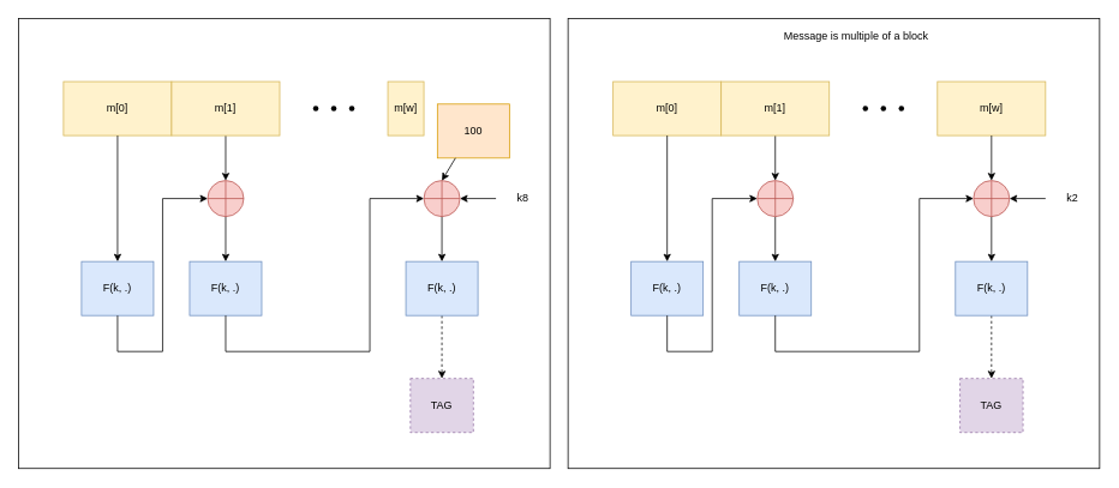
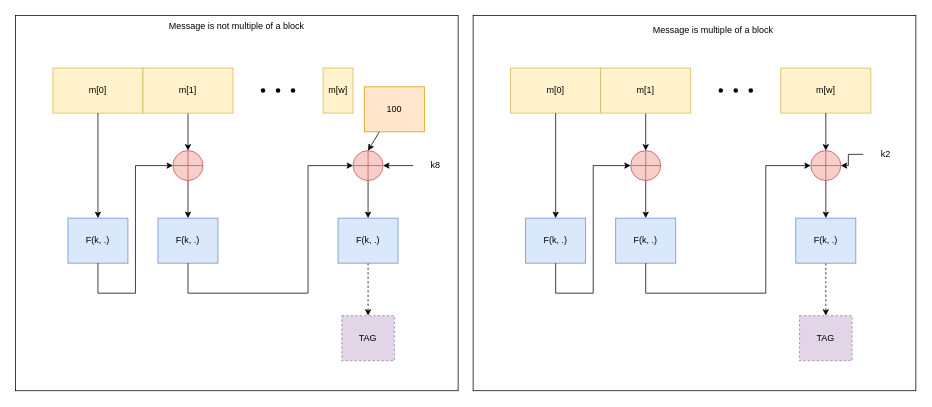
  <mxCell id="0" />
  <mxCell id="1" parent="0" />
  <mxCell id="2" value="" style="rounded=0;whiteSpace=wrap;html=1;" vertex="1" parent="1"><mxGeometry x="20" y="20" width="590" height="500" as="geometry" /></mxCell>
  <mxCell id="3" value="m[0]" style="rounded=0;whiteSpace=wrap;html=1;fillColor=#fff2cc;strokeColor=#d6b656;" vertex="1" parent="1"><mxGeometry x="70" y="90" width="120" height="60" as="geometry" /></mxCell>
  <mxCell id="4" value="" style="edgeStyle=orthogonalEdgeStyle;rounded=0;orthogonalLoop=1;jettySize=auto;html=1;" edge="1" parent="1" source="5" target="14"><mxGeometry relative="1" as="geometry" /></mxCell>
  <mxCell id="5" value="m[1]" style="rounded=0;whiteSpace=wrap;html=1;fillColor=#fff2cc;strokeColor=#d6b656;" vertex="1" parent="1"><mxGeometry x="190" y="90" width="120" height="60" as="geometry" /></mxCell>
  <mxCell id="6" value="m[w]" style="rounded=0;whiteSpace=wrap;html=1;fillColor=#fff2cc;strokeColor=#d6b656;" vertex="1" parent="1"><mxGeometry x="430" y="90" width="40" height="60" as="geometry" /></mxCell>
  <mxCell id="7" value="100" style="rounded=0;whiteSpace=wrap;html=1;fillColor=#ffe6cc;strokeColor=#d79b00;" vertex="1" parent="1"><mxGeometry x="485" y="115" width="80" height="60" as="geometry" /></mxCell>
  <mxCell id="8" value="F(k, .)" style="rounded=0;whiteSpace=wrap;html=1;fillColor=#dae8fc;strokeColor=#6c8ebf;" vertex="1" parent="1"><mxGeometry x="90" y="290" width="80" height="60" as="geometry" /></mxCell>
  <mxCell id="9" value="" style="endArrow=classic;html=1;rounded=0;exitX=0.5;exitY=1;exitDx=0;exitDy=0;entryX=0.5;entryY=0;entryDx=0;entryDy=0;" edge="1" parent="1" source="3" target="8"><mxGeometry width="50" height="50" relative="1" as="geometry"><mxPoint x="510" y="250" as="sourcePoint" /><mxPoint x="560" y="200" as="targetPoint" /></mxGeometry></mxCell>
  <mxCell id="10" value="F(k, .)" style="rounded=0;whiteSpace=wrap;html=1;fillColor=#dae8fc;strokeColor=#6c8ebf;" vertex="1" parent="1"><mxGeometry x="210" y="290" width="80" height="60" as="geometry" /></mxCell>
  <mxCell id="11" value="" style="edgeStyle=orthogonalEdgeStyle;rounded=0;orthogonalLoop=1;jettySize=auto;html=1;dashed=1;" edge="1" parent="1" source="12" target="25"><mxGeometry relative="1" as="geometry" /></mxCell>
  <mxCell id="12" value="F(k, .)" style="rounded=0;whiteSpace=wrap;html=1;fillColor=#dae8fc;strokeColor=#6c8ebf;" vertex="1" parent="1"><mxGeometry x="450" y="290" width="80" height="60" as="geometry" /></mxCell>
  <mxCell id="13" value="" style="edgeStyle=orthogonalEdgeStyle;rounded=0;orthogonalLoop=1;jettySize=auto;html=1;" edge="1" parent="1" source="14" target="10"><mxGeometry relative="1" as="geometry" /></mxCell>
  <mxCell id="14" value="" style="shape=orEllipse;perimeter=ellipsePerimeter;whiteSpace=wrap;html=1;backgroundOutline=1;fillColor=#f8cecc;strokeColor=#b85450;" vertex="1" parent="1"><mxGeometry x="230" y="200" width="40" height="40" as="geometry" /></mxCell>
  <mxCell id="15" value="" style="edgeStyle=orthogonalEdgeStyle;rounded=0;orthogonalLoop=1;jettySize=auto;html=1;" edge="1" parent="1" source="16" target="12"><mxGeometry relative="1" as="geometry" /></mxCell>
  <mxCell id="16" value="" style="shape=orEllipse;perimeter=ellipsePerimeter;whiteSpace=wrap;html=1;backgroundOutline=1;fillColor=#f8cecc;strokeColor=#b85450;" vertex="1" parent="1"><mxGeometry x="470" y="200" width="40" height="40" as="geometry" /></mxCell>
  <mxCell id="17" value="" style="endArrow=classic;html=1;rounded=0;entryX=0.5;entryY=0;entryDx=0;entryDy=0;exitX=0.25;exitY=1;exitDx=0;exitDy=0;" edge="1" parent="1" source="7" target="16"><mxGeometry width="50" height="50" relative="1" as="geometry"><mxPoint x="510" y="250" as="sourcePoint" /><mxPoint x="560" y="200" as="targetPoint" /></mxGeometry></mxCell>
  <mxCell id="18" value="" style="edgeStyle=orthogonalEdgeStyle;rounded=0;orthogonalLoop=1;jettySize=auto;html=1;" edge="1" parent="1" source="19" target="16"><mxGeometry relative="1" as="geometry" /></mxCell>
  <mxCell id="19" value="k8" style="text;html=1;align=center;verticalAlign=middle;whiteSpace=wrap;rounded=0;" vertex="1" parent="1"><mxGeometry x="550" y="205" width="60" height="30" as="geometry" /></mxCell>
  <mxCell id="20" value="" style="endArrow=classic;html=1;rounded=0;exitX=0.5;exitY=1;exitDx=0;exitDy=0;entryX=0;entryY=0.5;entryDx=0;entryDy=0;" edge="1" parent="1" source="8" target="14"><mxGeometry width="50" height="50" relative="1" as="geometry"><mxPoint x="510" y="250" as="sourcePoint" /><mxPoint x="560" y="200" as="targetPoint" /><Array as="points"><mxPoint x="130" y="390" /><mxPoint x="180" y="390" /><mxPoint x="180" y="220" /></Array></mxGeometry></mxCell>
  <mxCell id="21" value="" style="endArrow=classic;html=1;rounded=0;exitX=0.5;exitY=1;exitDx=0;exitDy=0;entryX=0;entryY=0.5;entryDx=0;entryDy=0;" edge="1" parent="1" source="10" target="16"><mxGeometry width="50" height="50" relative="1" as="geometry"><mxPoint x="510" y="250" as="sourcePoint" /><mxPoint x="560" y="200" as="targetPoint" /><Array as="points"><mxPoint x="250" y="390" /><mxPoint x="410" y="390" /><mxPoint x="410" y="220" /></Array></mxGeometry></mxCell>
  <mxCell id="22" value="" style="shape=waypoint;sketch=0;fillStyle=solid;size=6;pointerEvents=1;points=[];fillColor=none;resizable=0;rotatable=0;perimeter=centerPerimeter;snapToPoint=1;" vertex="1" parent="1"><mxGeometry x="340" y="110" width="20" height="20" as="geometry" /></mxCell>
  <mxCell id="23" value="" style="shape=waypoint;sketch=0;fillStyle=solid;size=6;pointerEvents=1;points=[];fillColor=none;resizable=0;rotatable=0;perimeter=centerPerimeter;snapToPoint=1;" vertex="1" parent="1"><mxGeometry x="360" y="110" width="20" height="20" as="geometry" /></mxCell>
  <mxCell id="24" value="" style="shape=waypoint;sketch=0;fillStyle=solid;size=6;pointerEvents=1;points=[];fillColor=none;resizable=0;rotatable=0;perimeter=centerPerimeter;snapToPoint=1;" vertex="1" parent="1"><mxGeometry x="380" y="110" width="20" height="20" as="geometry" /></mxCell>
  <mxCell id="25" value="TAG" style="rounded=0;whiteSpace=wrap;html=1;dashed=1;fillColor=#e1d5e7;strokeColor=#9673a6;" vertex="1" parent="1"><mxGeometry x="455" y="420" width="70" height="60" as="geometry" /></mxCell>
+ <mxCell id="26" value="Message is not multiple of a block" style="text;html=1;align=center;verticalAlign=middle;whiteSpace=wrap;rounded=0;" vertex="1" parent="1"><mxGeometry x="206.25" y="20" width="217.5" height="30" as="geometry" /></mxCell>
  <mxCell id="27" value="" style="rounded=0;whiteSpace=wrap;html=1;" vertex="1" parent="1"><mxGeometry x="630" y="20" width="590" height="500" as="geometry" /></mxCell>
  <mxCell id="28" value="m[0]" style="rounded=0;whiteSpace=wrap;html=1;fillColor=#fff2cc;strokeColor=#d6b656;" vertex="1" parent="1"><mxGeometry x="680" y="90" width="120" height="60" as="geometry" /></mxCell>
  <mxCell id="29" value="" style="edgeStyle=orthogonalEdgeStyle;rounded=0;orthogonalLoop=1;jettySize=auto;html=1;" edge="1" parent="1" source="30" target="38"><mxGeometry relative="1" as="geometry" /></mxCell>
  <mxCell id="30" value="m[1]" style="rounded=0;whiteSpace=wrap;html=1;fillColor=#fff2cc;strokeColor=#d6b656;" vertex="1" parent="1"><mxGeometry x="800" y="90" width="120" height="60" as="geometry" /></mxCell>
  <mxCell id="31" value="m[w]" style="rounded=0;whiteSpace=wrap;html=1;fillColor=#fff2cc;strokeColor=#d6b656;" vertex="1" parent="1"><mxGeometry x="1040" y="90" width="120" height="60" as="geometry" /></mxCell>
  <mxCell id="32" value="F(k, .)" style="rounded=0;whiteSpace=wrap;html=1;fillColor=#dae8fc;strokeColor=#6c8ebf;" vertex="1" parent="1"><mxGeometry x="700" y="290" width="80" height="60" as="geometry" /></mxCell>
  <mxCell id="33" value="" style="endArrow=classic;html=1;rounded=0;exitX=0.5;exitY=1;exitDx=0;exitDy=0;entryX=0.5;entryY=0;entryDx=0;entryDy=0;" edge="1" parent="1" source="28" target="32"><mxGeometry width="50" height="50" relative="1" as="geometry"><mxPoint x="1120" y="250" as="sourcePoint" /><mxPoint x="1170" y="200" as="targetPoint" /></mxGeometry></mxCell>
  <mxCell id="34" value="F(k, .)" style="rounded=0;whiteSpace=wrap;html=1;fillColor=#dae8fc;strokeColor=#6c8ebf;" vertex="1" parent="1"><mxGeometry x="820" y="290" width="80" height="60" as="geometry" /></mxCell>
  <mxCell id="35" value="" style="edgeStyle=orthogonalEdgeStyle;rounded=0;orthogonalLoop=1;jettySize=auto;html=1;dashed=1;" edge="1" parent="1" source="36" target="49"><mxGeometry relative="1" as="geometry" /></mxCell>
  <mxCell id="36" value="F(k, .)" style="rounded=0;whiteSpace=wrap;html=1;fillColor=#dae8fc;strokeColor=#6c8ebf;" vertex="1" parent="1"><mxGeometry x="1060" y="290" width="80" height="60" as="geometry" /></mxCell>
  <mxCell id="37" value="" style="edgeStyle=orthogonalEdgeStyle;rounded=0;orthogonalLoop=1;jettySize=auto;html=1;" edge="1" parent="1" source="38" target="34"><mxGeometry relative="1" as="geometry" /></mxCell>
  <mxCell id="38" value="" style="shape=orEllipse;perimeter=ellipsePerimeter;whiteSpace=wrap;html=1;backgroundOutline=1;fillColor=#f8cecc;strokeColor=#b85450;" vertex="1" parent="1"><mxGeometry x="840" y="200" width="40" height="40" as="geometry" /></mxCell>
  <mxCell id="39" value="" style="edgeStyle=orthogonalEdgeStyle;rounded=0;orthogonalLoop=1;jettySize=auto;html=1;" edge="1" parent="1" source="40" target="36"><mxGeometry relative="1" as="geometry" /></mxCell>
  <mxCell id="40" value="" style="shape=orEllipse;perimeter=ellipsePerimeter;whiteSpace=wrap;html=1;backgroundOutline=1;fillColor=#f8cecc;strokeColor=#b85450;" vertex="1" parent="1"><mxGeometry x="1080" y="200" width="40" height="40" as="geometry" /></mxCell>
  <mxCell id="41" value="" style="endArrow=classic;html=1;rounded=0;entryX=0.5;entryY=0;entryDx=0;entryDy=0;exitX=0.25;exitY=1;exitDx=0;exitDy=0;" edge="1" parent="1" target="40"><mxGeometry width="50" height="50" relative="1" as="geometry"><mxPoint x="1100" y="150" as="sourcePoint" /><mxPoint x="1170" y="200" as="targetPoint" /></mxGeometry></mxCell>
  <mxCell id="42" value="" style="edgeStyle=orthogonalEdgeStyle;rounded=0;orthogonalLoop=1;jettySize=auto;html=1;" edge="1" parent="1" source="43" target="40"><mxGeometry relative="1" as="geometry" /></mxCell>
- <mxCell id="43" value="k2" style="text;html=1;align=center;verticalAlign=middle;whiteSpace=wrap;rounded=0;" vertex="1" parent="1"><mxGeometry x="1160" y="205" width="60" height="30" as="geometry" /></mxCell>
+ <mxCell id="43" value="k2" style="text;html=1;align=center;verticalAlign=middle;whiteSpace=wrap;rounded=0;" vertex="1" parent="1"><mxGeometry x="1150" y="190" width="60" height="30" as="geometry" /></mxCell>
  <mxCell id="44" value="" style="endArrow=classic;html=1;rounded=0;exitX=0.5;exitY=1;exitDx=0;exitDy=0;entryX=0;entryY=0.5;entryDx=0;entryDy=0;" edge="1" parent="1" source="32" target="38"><mxGeometry width="50" height="50" relative="1" as="geometry"><mxPoint x="1120" y="250" as="sourcePoint" /><mxPoint x="1170" y="200" as="targetPoint" /><Array as="points"><mxPoint x="740" y="390" /><mxPoint x="790" y="390" /><mxPoint x="790" y="220" /></Array></mxGeometry></mxCell>
  <mxCell id="45" value="" style="endArrow=classic;html=1;rounded=0;exitX=0.5;exitY=1;exitDx=0;exitDy=0;entryX=0;entryY=0.5;entryDx=0;entryDy=0;" edge="1" parent="1" source="34" target="40"><mxGeometry width="50" height="50" relative="1" as="geometry"><mxPoint x="1120" y="250" as="sourcePoint" /><mxPoint x="1170" y="200" as="targetPoint" /><Array as="points"><mxPoint x="860" y="390" /><mxPoint x="1020" y="390" /><mxPoint x="1020" y="220" /></Array></mxGeometry></mxCell>
  <mxCell id="46" value="" style="shape=waypoint;sketch=0;fillStyle=solid;size=6;pointerEvents=1;points=[];fillColor=none;resizable=0;rotatable=0;perimeter=centerPerimeter;snapToPoint=1;" vertex="1" parent="1"><mxGeometry x="950" y="110" width="20" height="20" as="geometry" /></mxCell>
  <mxCell id="47" value="" style="shape=waypoint;sketch=0;fillStyle=solid;size=6;pointerEvents=1;points=[];fillColor=none;resizable=0;rotatable=0;perimeter=centerPerimeter;snapToPoint=1;" vertex="1" parent="1"><mxGeometry x="970" y="110" width="20" height="20" as="geometry" /></mxCell>
  <mxCell id="48" value="" style="shape=waypoint;sketch=0;fillStyle=solid;size=6;pointerEvents=1;points=[];fillColor=none;resizable=0;rotatable=0;perimeter=centerPerimeter;snapToPoint=1;" vertex="1" parent="1"><mxGeometry x="990" y="110" width="20" height="20" as="geometry" /></mxCell>
  <mxCell id="49" value="TAG" style="rounded=0;whiteSpace=wrap;html=1;dashed=1;fillColor=#e1d5e7;strokeColor=#9673a6;" vertex="1" parent="1"><mxGeometry x="1065" y="420" width="70" height="60" as="geometry" /></mxCell>
  <mxCell id="50" value="Message is multiple of a block" style="text;html=1;align=center;verticalAlign=middle;whiteSpace=wrap;rounded=0;" vertex="1" parent="1"><mxGeometry x="841.25" y="25" width="217.5" height="30" as="geometry" /></mxCell>
